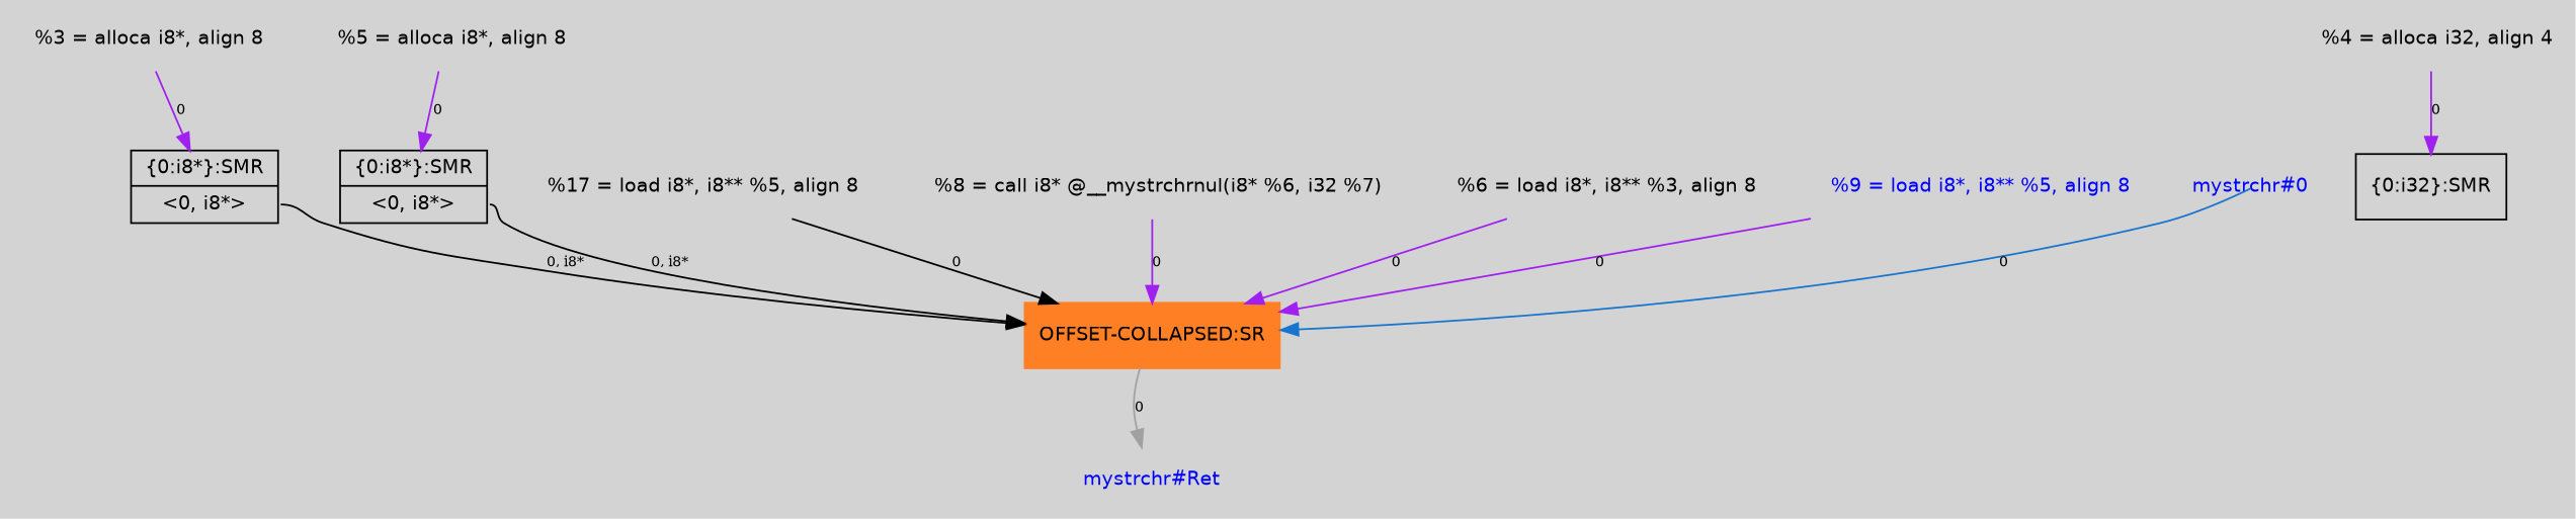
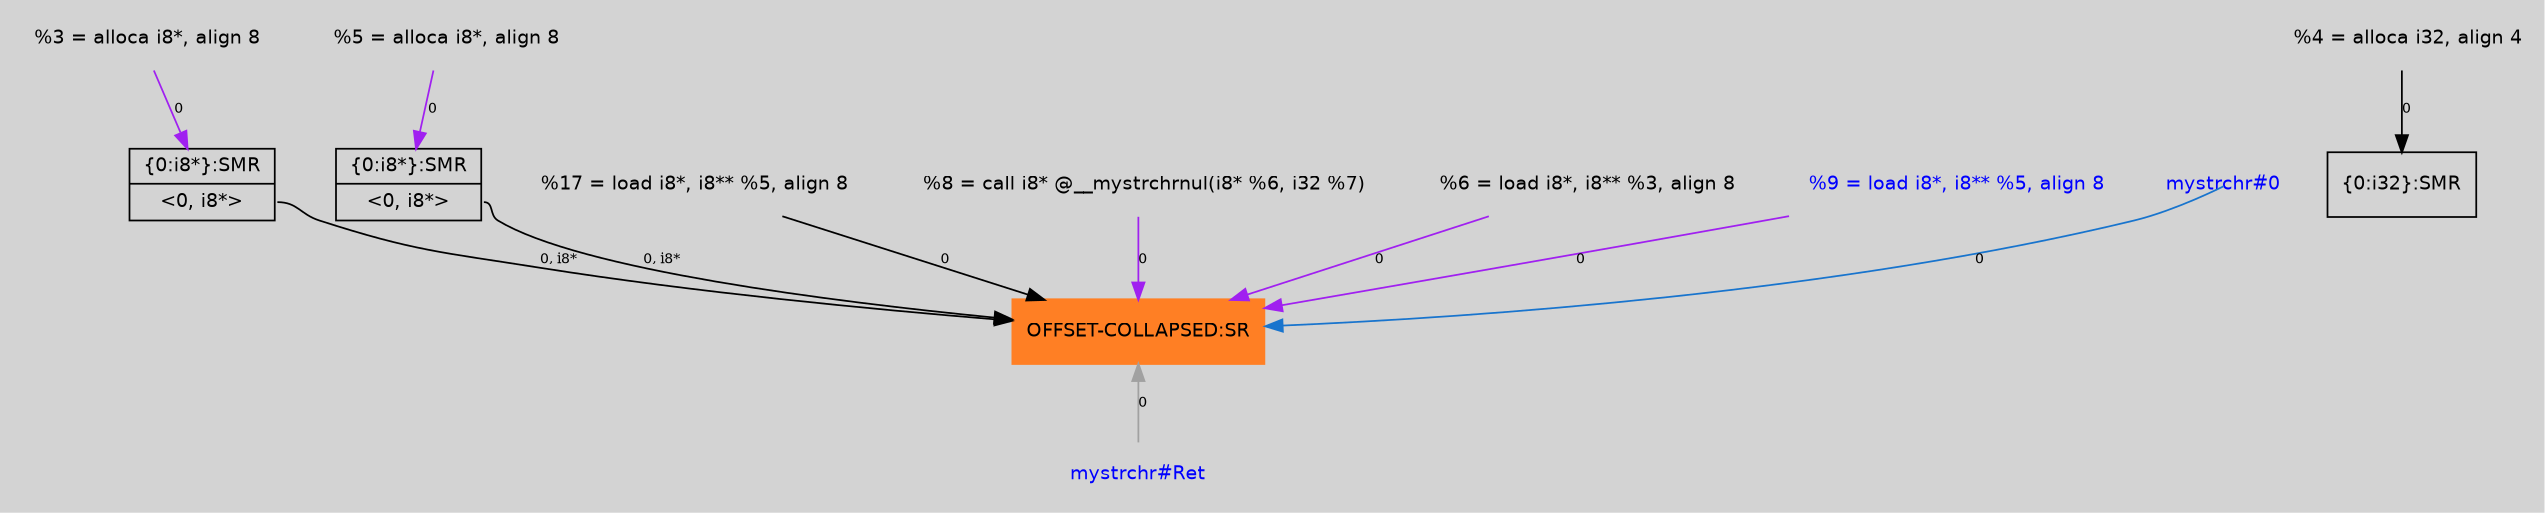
  digraph {
    bgcolor=lightgray
    fontname=Helvetica
    node [fontname=Helvetica fontsize=11 shape=plaintext]
    edge [arrowtail=tee fontsize=8 color=purple]
    n1 [color=chocolate1 label="{OFFSET-COLLAPSED:SR}" shape=record style=filled]
    n2 [label="{\{0:i8*\}:SMR|{<s0>\<0, i8*\>}}" shape=record]
    n3 [label="{\{0:i32\}:SMR}" shape=record]
    n4 [label="{\{0:i8*\}:SMR|{<s0>\<0, i8*\>}}" shape=record]
    n5 [label="  %17 = load i8*, i8** %5, align 8"]
    n6 [label="  %8 = call i8* @__mystrchrnul(i8* %6, i32 %7)"]
    n7 [label="  %5 = alloca i8*, align 8"]
    n8 [label="  %6 = load i8*, i8** %3, align 8"]
    n9 [label="  %3 = alloca i8*, align 8"]
    n10 [label="  %4 = alloca i32, align 4"]
    n11 [fontcolor=blue label="  %9 = load i8*, i8** %5, align 8"]
    n12 [fontcolor=blue label="mystrchr#0"]
    n13 [fontcolor=blue label="mystrchr#Ret"]
    n2 -> n1 [label="0, i8*" tailport=s0 color=""]
    n4 -> n1 [label="0, i8*" tailport=s0 color=""]
    n5 -> n1 [color=black label=0]
    n6 -> n1 [label=0]
    n7 -> n4 [label=0]
    n8 -> n1 [label=0]
    n9 -> n2 [label=0]
-   n10 -> n3 [label=0]
+   n10 -> n3 [color=black label=0]
    n11 -> n1 [label=0]
    n12 -> n1 [color=dodgerblue3 label=0 tailclip=false arrowtail=""]
-   n1 -> n13 [color=gray63 label=0]
+   n13 -> n1 [color=gray63 label=0]
  }
